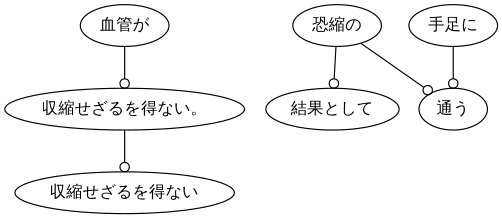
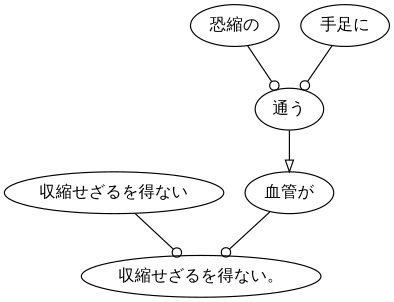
  digraph {
    fontname=Lato
    node [fontname=Lato]
    edge [arrowhead=odot fontname=Lato]
    n1 [label="収縮せざるを得ない"]
    n2 [label="収縮せざるを得ない。"]
    n3 [label="恐縮の"]
-   n4 [label="結果として"]
    n5 [label="通う"]
    n6 [label="血管が"]
    n7 [label="手足に"]
-   n2 -> n1
-   n3 -> n4
+   n1 -> n2
    n3 -> n5
+   n5 -> n6 [arrowhead=onormal]
    n6 -> n2
    n7 -> n5
  }
